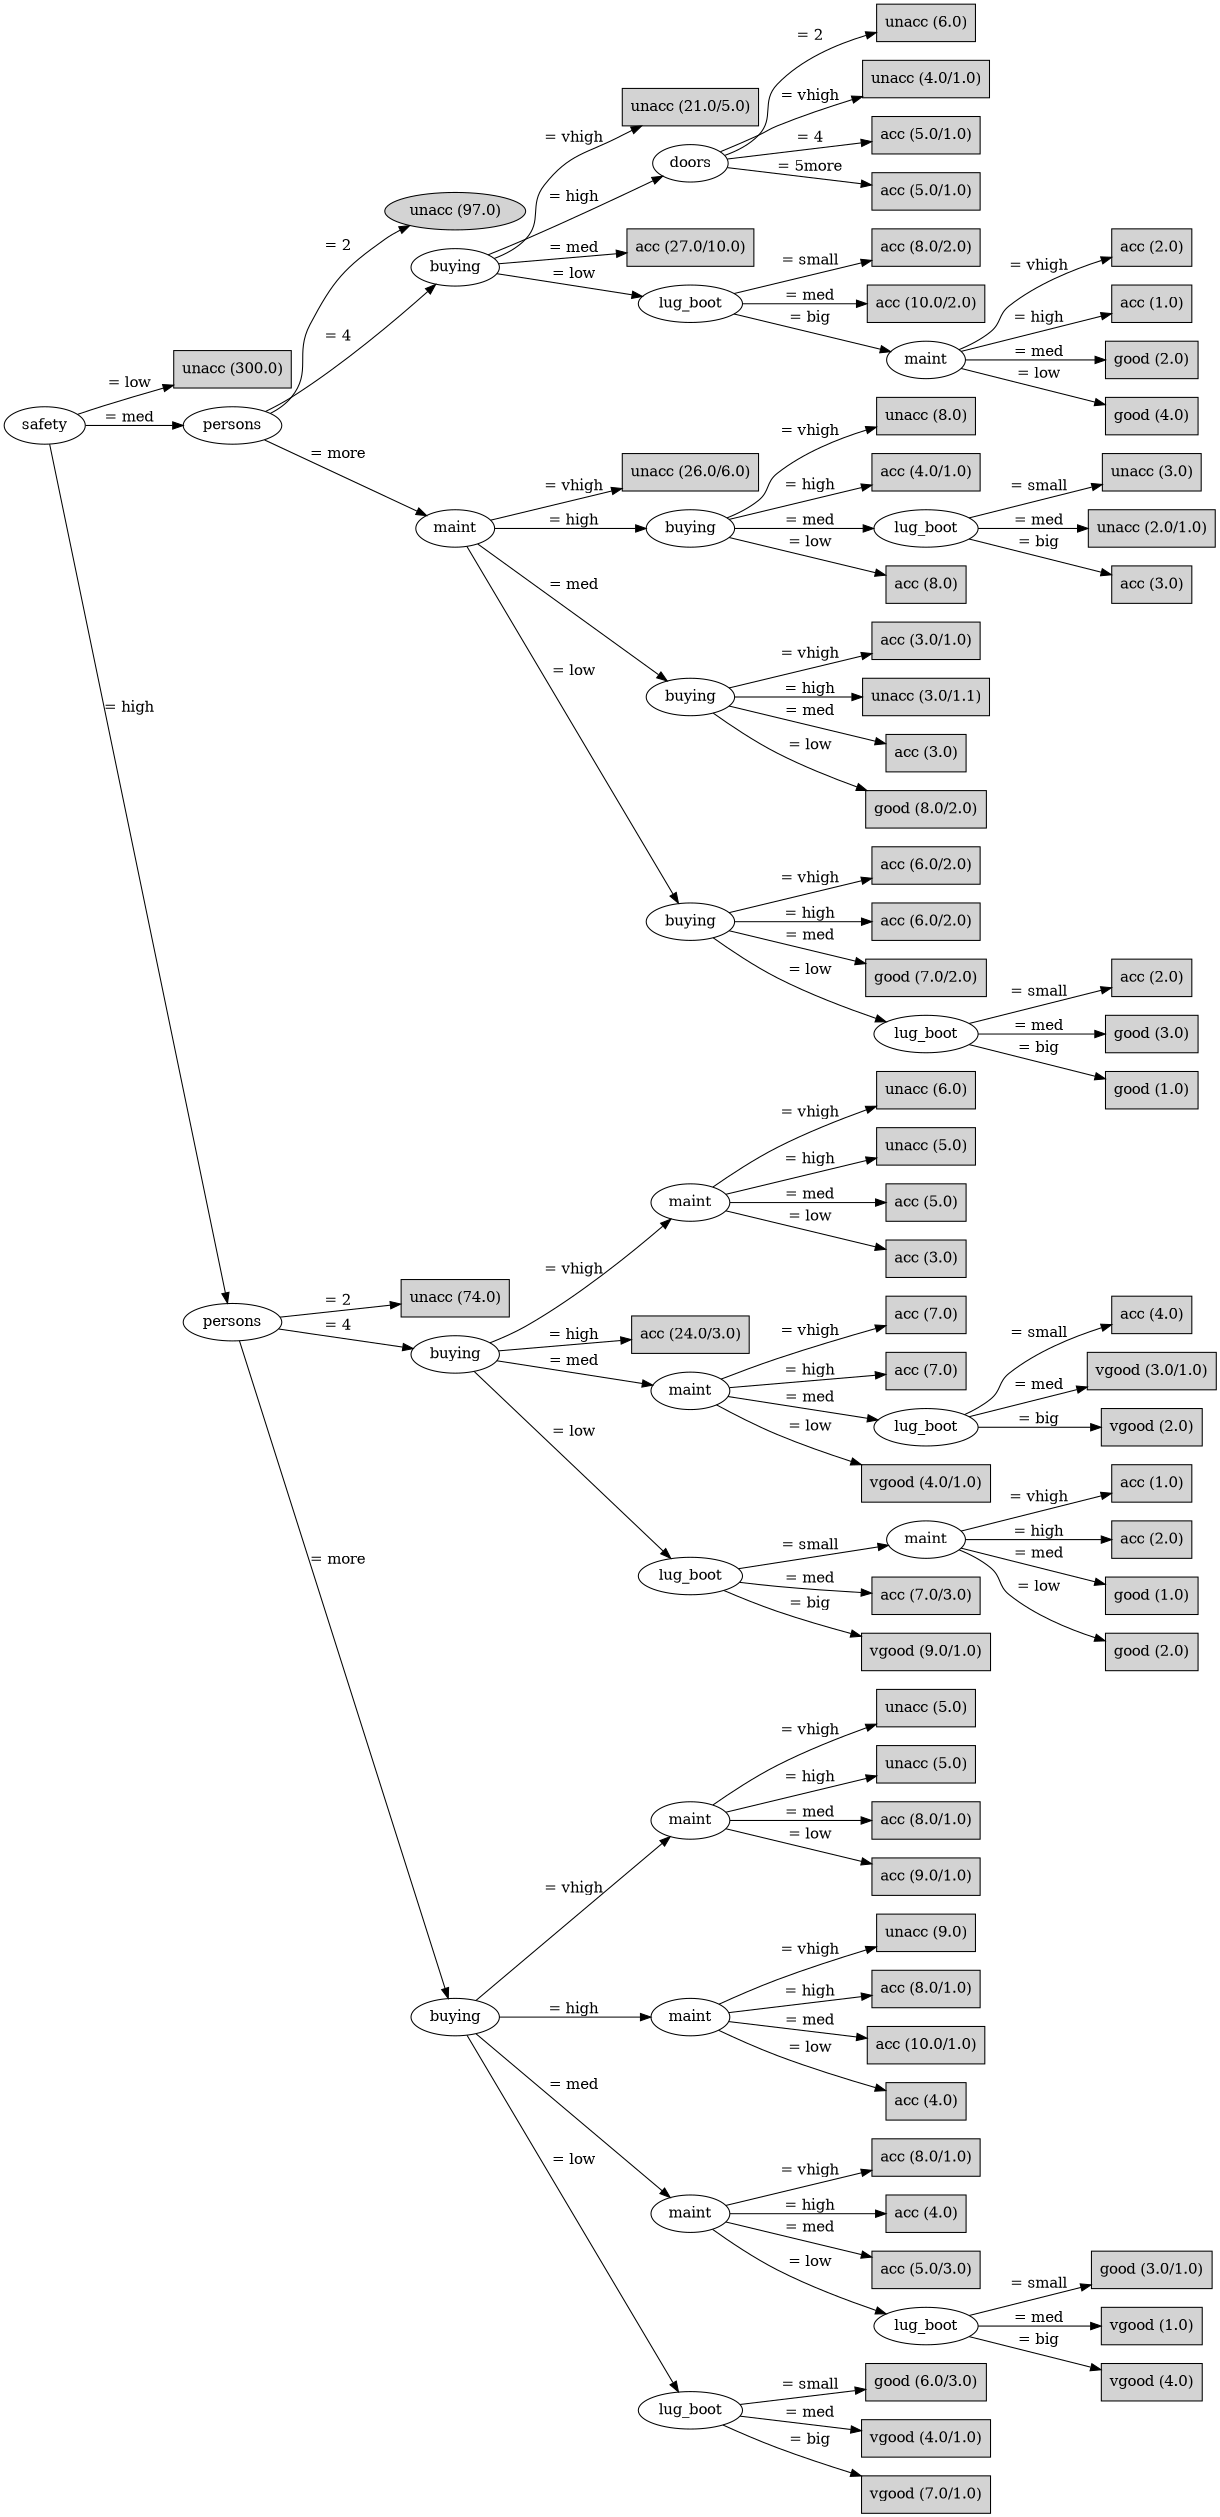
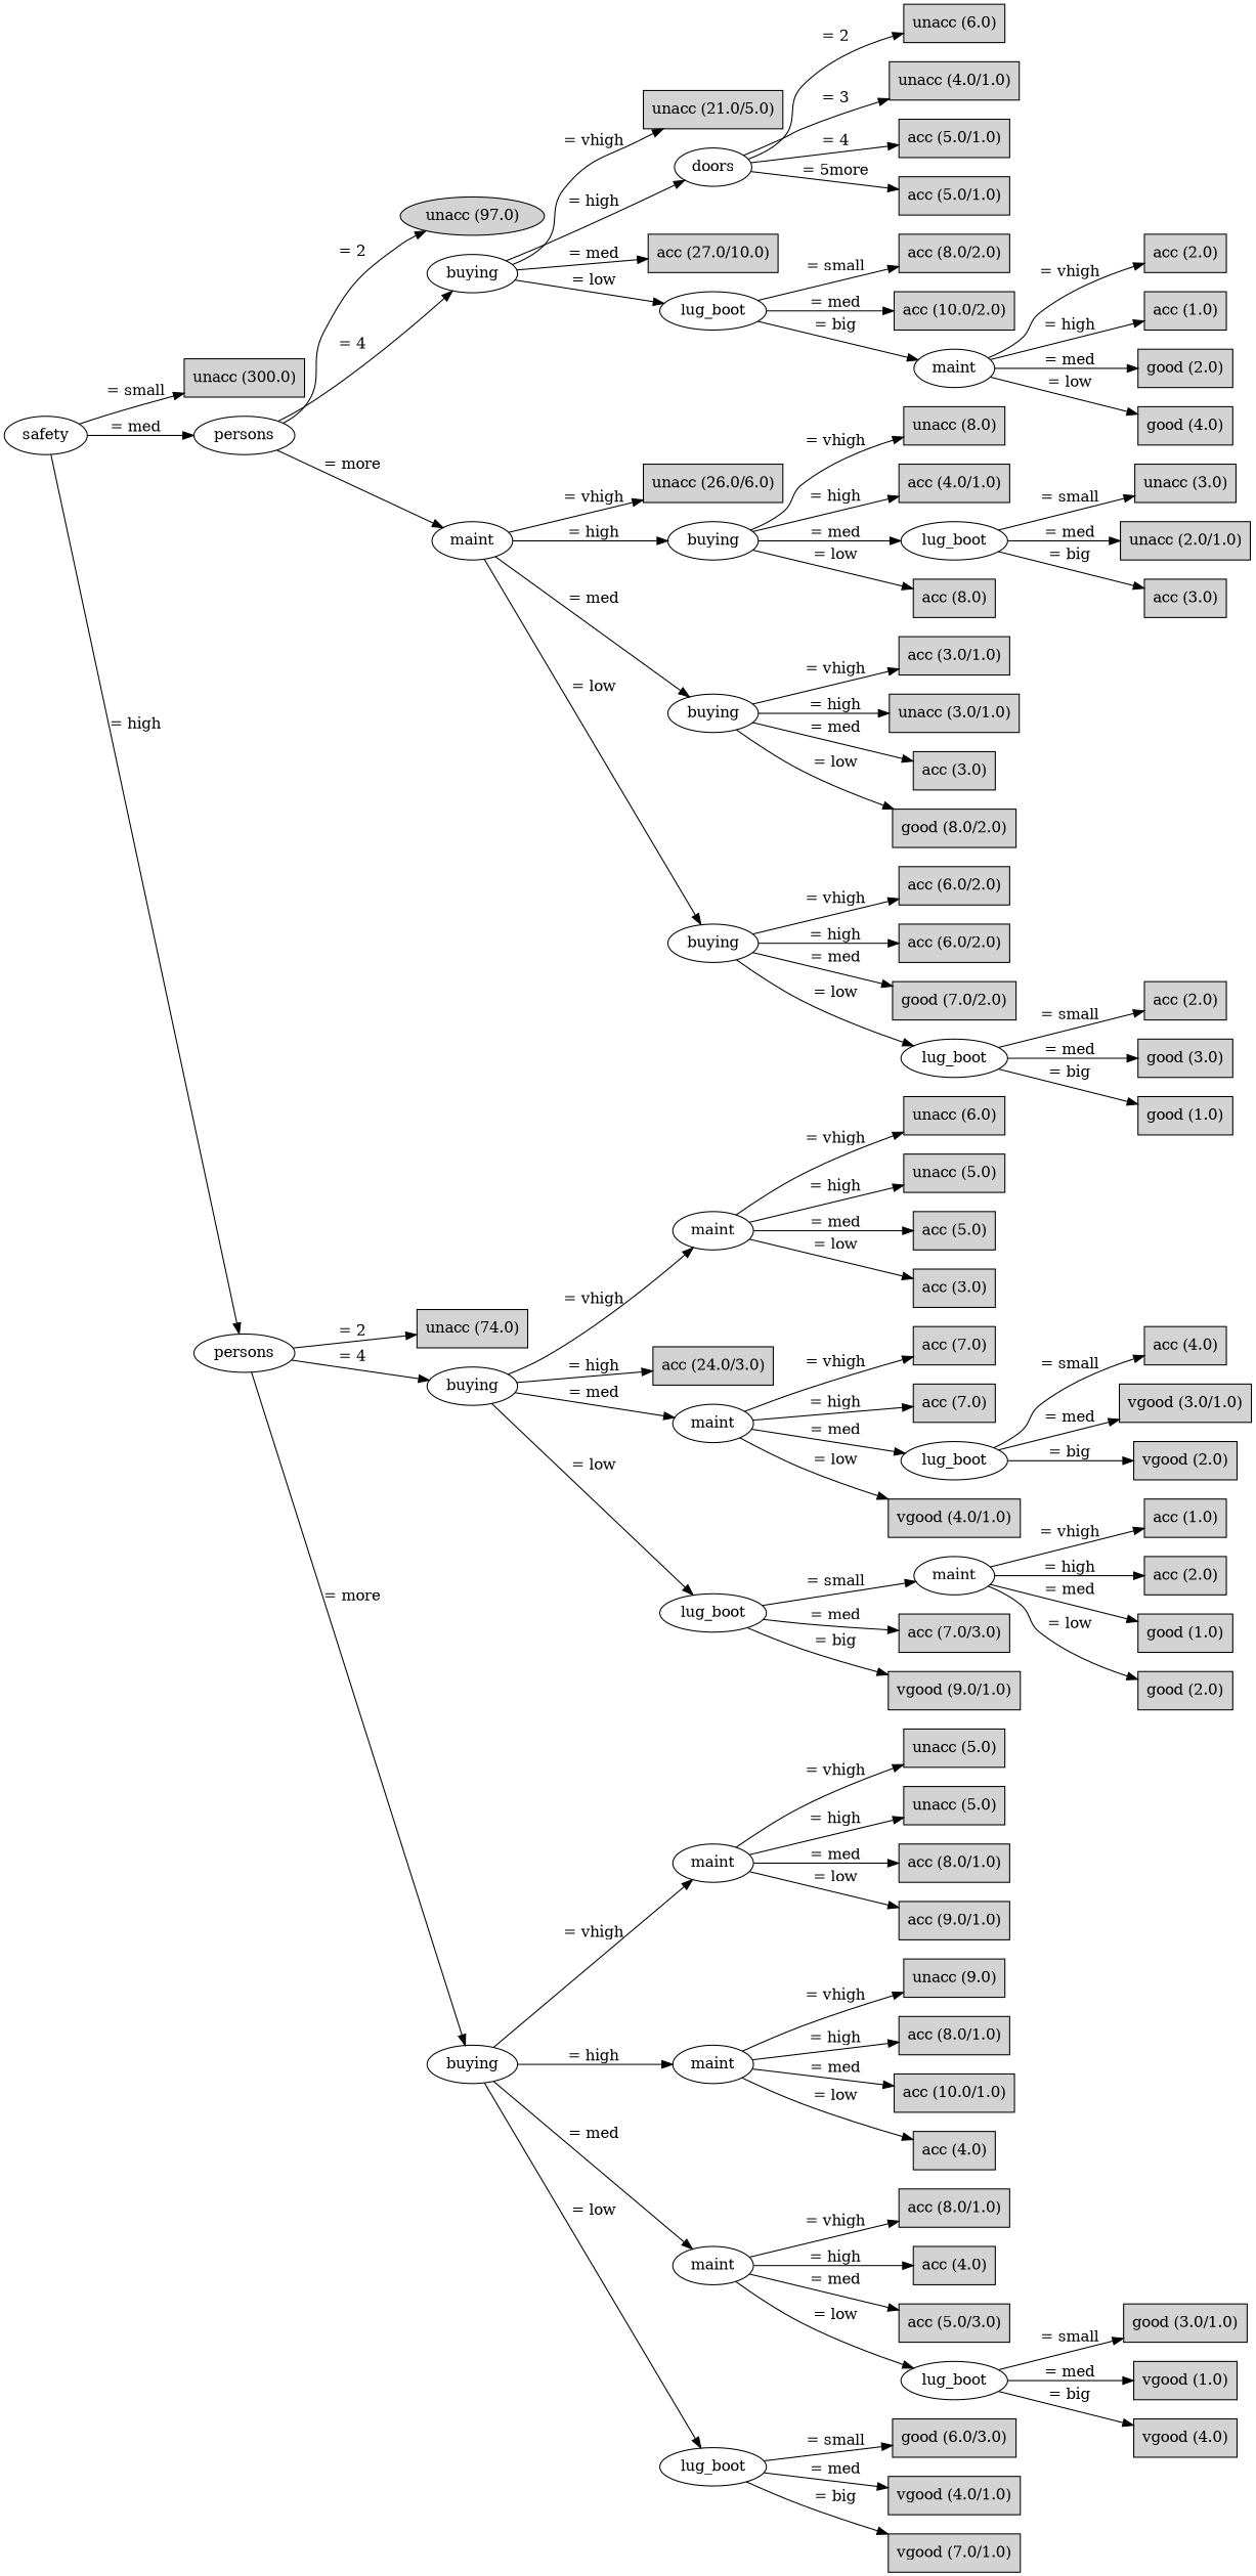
  digraph {
    rankdir=LR
    node [shape=box style=filled]
    n1 [label=safety shape="" style=""]
    n2 [label="unacc (300.0)"]
    n3 [label=persons shape="" style=""]
    n4 [label=persons shape="" style=""]
    n5 [label="unacc (97.0)" shape=ellipse]
    n6 [label=buying shape="" style=""]
    n7 [label=maint shape="" style=""]
    n8 [label="unacc (74.0)"]
    n9 [label=buying shape="" style=""]
    n10 [label=buying shape="" style=""]
    n11 [label="unacc (21.0/5.0)"]
    n12 [label=doors shape="" style=""]
    n13 [label="acc (27.0/10.0)"]
    n14 [label=lug_boot shape="" style=""]
    n15 [label="unacc (26.0/6.0)"]
    n16 [label=buying shape="" style=""]
    n17 [label=buying shape="" style=""]
    n18 [label=buying shape="" style=""]
    n19 [label="unacc (6.0)"]
    n20 [label="unacc (4.0/1.0)"]
    n21 [label="acc (5.0/1.0)"]
    n22 [label="acc (5.0/1.0)"]
    n23 [label="acc (8.0/2.0)"]
    n24 [label="acc (10.0/2.0)"]
    n25 [label=maint shape="" style=""]
    n26 [label="acc (2.0)"]
    n27 [label="acc (1.0)"]
    n28 [label="good (2.0)"]
    n29 [label="good (4.0)"]
    n30 [label="unacc (8.0)"]
    n31 [label="acc (4.0/1.0)"]
    n32 [label=lug_boot shape="" style=""]
    n33 [label="acc (8.0)"]
    n34 [label="acc (3.0/1.0)"]
-   n35 [label="unacc (3.0/1.1)"]
+   n35 [label="unacc (3.0/1.0)"]
    n36 [label="acc (3.0)"]
    n37 [label="good (8.0/2.0)"]
    n38 [label="acc (6.0/2.0)"]
    n39 [label="acc (6.0/2.0)"]
    n40 [label="good (7.0/2.0)"]
    n41 [label=lug_boot shape="" style=""]
    n42 [label="unacc (3.0)"]
    n43 [label="unacc (2.0/1.0)"]
    n44 [label="acc (3.0)"]
    n45 [label="acc (2.0)"]
    n46 [label="good (3.0)"]
    n47 [label="good (1.0)"]
    n48 [label=maint shape="" style=""]
    n49 [label="acc (24.0/3.0)"]
    n50 [label=maint shape="" style=""]
    n51 [label=lug_boot shape="" style=""]
    n52 [label=maint shape="" style=""]
    n53 [label=maint shape="" style=""]
    n54 [label=maint shape="" style=""]
    n55 [label=lug_boot shape="" style=""]
    n56 [label="unacc (6.0)"]
    n57 [label="unacc (5.0)"]
    n58 [label="acc (5.0)"]
    n59 [label="acc (3.0)"]
    n60 [label="acc (7.0)"]
    n61 [label="acc (7.0)"]
    n62 [label=lug_boot shape="" style=""]
    n63 [label="vgood (4.0/1.0)"]
    n64 [label=maint shape="" style=""]
    n65 [label="acc (7.0/3.0)"]
    n66 [label="vgood (9.0/1.0)"]
    n67 [label="acc (4.0)"]
    n68 [label="vgood (3.0/1.0)"]
    n69 [label="vgood (2.0)"]
    n70 [label="acc (1.0)"]
    n71 [label="acc (2.0)"]
    n72 [label="good (1.0)"]
    n73 [label="good (2.0)"]
    n74 [label="unacc (5.0)"]
    n75 [label="unacc (5.0)"]
    n76 [label="acc (8.0/1.0)"]
    n77 [label="acc (9.0/1.0)"]
    n78 [label="unacc (9.0)"]
    n79 [label="acc (8.0/1.0)"]
    n80 [label="acc (10.0/1.0)"]
    n81 [label="acc (4.0)"]
    n82 [label="acc (8.0/1.0)"]
    n83 [label="acc (4.0)"]
    n84 [label="acc (5.0/3.0)"]
    n85 [label=lug_boot shape="" style=""]
    n86 [label="good (6.0/3.0)"]
    n87 [label="vgood (4.0/1.0)"]
    n88 [label="vgood (7.0/1.0)"]
    n89 [label="good (3.0/1.0)"]
    n90 [label="vgood (1.0)"]
    n91 [label="vgood (4.0)"]
-   n1 -> n2 [label="= low"]
+   n1 -> n2 [label="= small"]
    n1 -> n3 [label="= med"]
    n1 -> n4 [label="= high"]
    n3 -> n5 [label="= 2"]
    n3 -> n6 [label="= 4"]
    n3 -> n7 [label="= more"]
    n4 -> n8 [label="= 2"]
    n4 -> n9 [label="= 4"]
    n4 -> n10 [label="= more"]
    n6 -> n11 [label="= vhigh"]
    n6 -> n12 [label="= high"]
    n6 -> n13 [label="= med"]
    n6 -> n14 [label="= low"]
    n7 -> n15 [label="= vhigh"]
    n7 -> n16 [label="= high"]
    n7 -> n17 [label="= med"]
    n7 -> n18 [label="= low"]
    n9 -> n48 [label="= vhigh"]
    n9 -> n49 [label="= high"]
    n9 -> n50 [label="= med"]
    n9 -> n51 [label="= low"]
    n10 -> n52 [label="= vhigh"]
    n10 -> n53 [label="= high"]
    n10 -> n54 [label="= med"]
    n10 -> n55 [label="= low"]
    n12 -> n19 [label="= 2"]
-   n12 -> n20 [label="= vhigh"]
+   n12 -> n20 [label="= 3"]
    n12 -> n21 [label="= 4"]
    n12 -> n22 [label="= 5more"]
    n14 -> n23 [label="= small"]
    n14 -> n24 [label="= med"]
    n14 -> n25 [label="= big"]
    n16 -> n30 [label="= vhigh"]
    n16 -> n31 [label="= high"]
    n16 -> n32 [label="= med"]
    n16 -> n33 [label="= low"]
    n17 -> n34 [label="= vhigh"]
    n17 -> n35 [label="= high"]
    n17 -> n36 [label="= med"]
    n17 -> n37 [label="= low"]
    n18 -> n38 [label="= vhigh"]
    n18 -> n39 [label="= high"]
    n18 -> n40 [label="= med"]
    n18 -> n41 [label="= low"]
    n25 -> n26 [label="= vhigh"]
    n25 -> n27 [label="= high"]
    n25 -> n28 [label="= med"]
    n25 -> n29 [label="= low"]
    n32 -> n42 [label="= small"]
    n32 -> n43 [label="= med"]
    n32 -> n44 [label="= big"]
    n41 -> n45 [label="= small"]
    n41 -> n46 [label="= med"]
    n41 -> n47 [label="= big"]
    n48 -> n56 [label="= vhigh"]
    n48 -> n57 [label="= high"]
    n48 -> n58 [label="= med"]
    n48 -> n59 [label="= low"]
    n50 -> n60 [label="= vhigh"]
    n50 -> n61 [label="= high"]
    n50 -> n62 [label="= med"]
    n50 -> n63 [label="= low"]
    n51 -> n64 [label="= small"]
    n51 -> n65 [label="= med"]
    n51 -> n66 [label="= big"]
    n52 -> n74 [label="= vhigh"]
    n52 -> n75 [label="= high"]
    n52 -> n76 [label="= med"]
    n52 -> n77 [label="= low"]
    n53 -> n78 [label="= vhigh"]
    n53 -> n79 [label="= high"]
    n53 -> n80 [label="= med"]
    n53 -> n81 [label="= low"]
    n54 -> n82 [label="= vhigh"]
    n54 -> n83 [label="= high"]
    n54 -> n84 [label="= med"]
    n54 -> n85 [label="= low"]
    n55 -> n86 [label="= small"]
    n55 -> n87 [label="= med"]
    n55 -> n88 [label="= big"]
    n62 -> n67 [label="= small"]
    n62 -> n68 [label="= med"]
    n62 -> n69 [label="= big"]
    n64 -> n70 [label="= vhigh"]
    n64 -> n71 [label="= high"]
    n64 -> n72 [label="= med"]
    n64 -> n73 [label="= low"]
    n85 -> n89 [label="= small"]
    n85 -> n90 [label="= med"]
    n85 -> n91 [label="= big"]
  }
